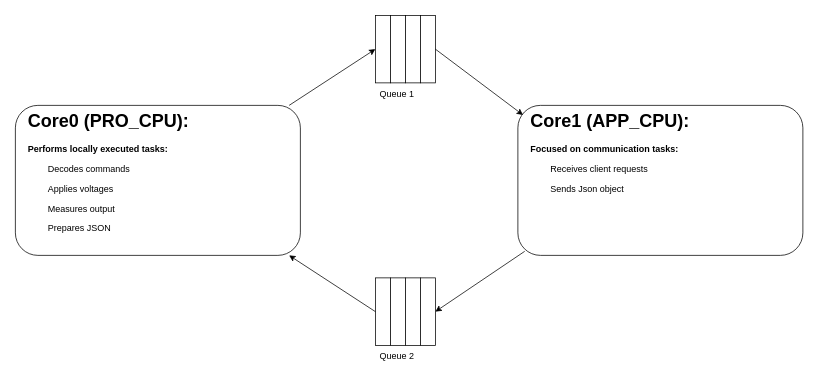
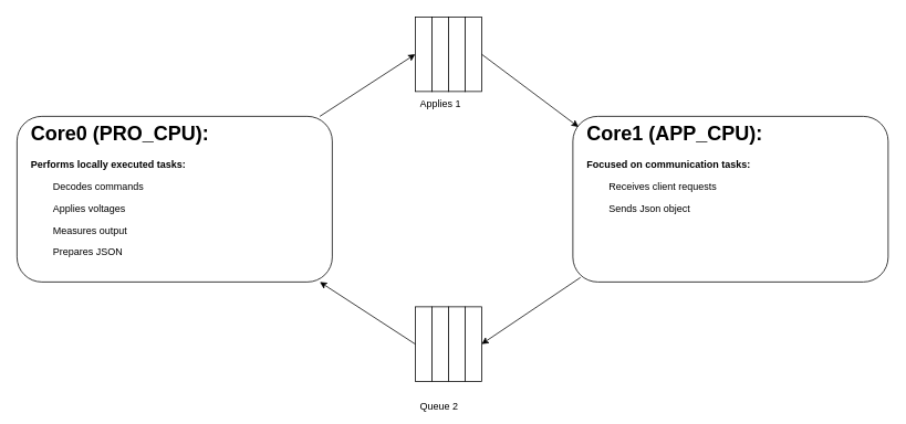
  <mxCell id="0" />
  <mxCell id="1" parent="0" />
  <mxCell id="2" value="" style="rounded=1;whiteSpace=wrap;html=1;" vertex="1" parent="1"><mxGeometry x="20" y="140" width="380" height="200" as="geometry" /></mxCell>
  <mxCell id="3" value="" style="rounded=1;whiteSpace=wrap;html=1;" vertex="1" parent="1"><mxGeometry x="690" y="140" width="380" height="200" as="geometry" /></mxCell>
  <mxCell id="4" value="&lt;h1 style=&quot;margin-top: 0px;&quot;&gt;Core0 (PRO_CPU):&lt;/h1&gt;&lt;p&gt;&lt;b&gt;Performs locally executed tasks:&lt;/b&gt;&lt;/p&gt;&lt;p&gt;&lt;span style=&quot;white-space: pre;&quot;&gt;&#09;&lt;/span&gt;Decodes commands&lt;/p&gt;&lt;p&gt;&lt;span style=&quot;background-color: transparent;&quot;&gt;&lt;span style=&quot;white-space: pre;&quot;&gt;&#09;&lt;/span&gt;Applies voltages&lt;/span&gt;&lt;/p&gt;&lt;p&gt;&lt;span style=&quot;white-space: pre;&quot;&gt;&#09;&lt;/span&gt;Measures output&lt;/p&gt;&lt;p&gt;&lt;span style=&quot;white-space: pre;&quot;&gt;&#09;&lt;/span&gt;Prepares JSON&lt;/p&gt;" style="text;html=1;whiteSpace=wrap;overflow=hidden;rounded=0;" vertex="1" parent="1"><mxGeometry x="35" y="140" width="350" height="200" as="geometry" /></mxCell>
  <mxCell id="5" value="" style="rounded=0;whiteSpace=wrap;html=1;" vertex="1" parent="1"><mxGeometry x="500" y="20" width="20" height="90" as="geometry" /></mxCell>
  <mxCell id="6" value="" style="rounded=0;whiteSpace=wrap;html=1;" vertex="1" parent="1"><mxGeometry x="520" y="20" width="20" height="90" as="geometry" /></mxCell>
  <mxCell id="7" value="" style="rounded=0;whiteSpace=wrap;html=1;" vertex="1" parent="1"><mxGeometry x="540" y="20" width="20" height="90" as="geometry" /></mxCell>
  <mxCell id="8" value="" style="rounded=0;whiteSpace=wrap;html=1;" vertex="1" parent="1"><mxGeometry x="560" y="20" width="20" height="90" as="geometry" /></mxCell>
  <mxCell id="9" value="" style="rounded=0;whiteSpace=wrap;html=1;" vertex="1" parent="1"><mxGeometry x="500" y="370" width="20" height="90" as="geometry" /></mxCell>
  <mxCell id="10" value="" style="rounded=0;whiteSpace=wrap;html=1;" vertex="1" parent="1"><mxGeometry x="520" y="370" width="20" height="90" as="geometry" /></mxCell>
  <mxCell id="11" value="" style="rounded=0;whiteSpace=wrap;html=1;" vertex="1" parent="1"><mxGeometry x="540" y="370" width="20" height="90" as="geometry" /></mxCell>
  <mxCell id="12" value="" style="rounded=0;whiteSpace=wrap;html=1;" vertex="1" parent="1"><mxGeometry x="560" y="370" width="20" height="90" as="geometry" /></mxCell>
  <mxCell id="13" value="" style="endArrow=classic;html=1;entryX=0;entryY=0.5;entryDx=0;entryDy=0;exitX=1;exitY=0;exitDx=0;exitDy=0;" edge="1" parent="1" source="4" target="5"><mxGeometry width="50" height="50" relative="1" as="geometry"><mxPoint x="380" y="130" as="sourcePoint" /><mxPoint x="430" y="80" as="targetPoint" /></mxGeometry></mxCell>
  <mxCell id="14" value="" style="endArrow=classic;html=1;entryX=0.018;entryY=0.064;entryDx=0;entryDy=0;exitX=1;exitY=0.5;exitDx=0;exitDy=0;entryPerimeter=0;" edge="1" parent="1" source="8" target="3"><mxGeometry width="50" height="50" relative="1" as="geometry"><mxPoint x="610" y="85" as="sourcePoint" /><mxPoint x="720" y="10" as="targetPoint" /></mxGeometry></mxCell>
  <mxCell id="15" value="" style="endArrow=classic;html=1;entryX=1;entryY=0.5;entryDx=0;entryDy=0;exitX=0.024;exitY=0.973;exitDx=0;exitDy=0;exitPerimeter=0;" edge="1" parent="1" source="3" target="12"><mxGeometry width="50" height="50" relative="1" as="geometry"><mxPoint x="620" y="465" as="sourcePoint" /><mxPoint x="730" y="390" as="targetPoint" /></mxGeometry></mxCell>
  <mxCell id="16" value="" style="endArrow=classic;html=1;entryX=1;entryY=1;entryDx=0;entryDy=0;exitX=0;exitY=0.5;exitDx=0;exitDy=0;" edge="1" parent="1" source="9" target="4"><mxGeometry width="50" height="50" relative="1" as="geometry"><mxPoint x="340" y="465" as="sourcePoint" /><mxPoint x="450" y="390" as="targetPoint" /></mxGeometry></mxCell>
- <mxCell id="17" value="Queue 2" style="text;strokeColor=none;fillColor=none;align=left;verticalAlign=middle;spacingLeft=4;spacingRight=4;overflow=hidden;points=[[0,0.5],[1,0.5]];portConstraint=eastwest;rotatable=0;whiteSpace=wrap;html=1;" vertex="1" parent="1"><mxGeometry x="500" y="460" width="80" height="30" as="geometry" /></mxCell>
- <mxCell id="18" value="Queue 1" style="text;strokeColor=none;fillColor=none;align=left;verticalAlign=middle;spacingLeft=4;spacingRight=4;overflow=hidden;points=[[0,0.5],[1,0.5]];portConstraint=eastwest;rotatable=0;whiteSpace=wrap;html=1;" vertex="1" parent="1"><mxGeometry x="500" y="110" width="80" height="30" as="geometry" /></mxCell>
+ <mxCell id="17" value="Queue 2" style="text;strokeColor=none;fillColor=none;align=left;verticalAlign=middle;spacingLeft=4;spacingRight=4;overflow=hidden;points=[[0,0.5],[1,0.5]];portConstraint=eastwest;rotatable=0;whiteSpace=wrap;html=1;" vertex="1" parent="1"><mxGeometry x="500" y="475" width="80" height="30" as="geometry" /></mxCell>
+ <mxCell id="18" value="Applies 1" style="text;strokeColor=none;fillColor=none;align=left;verticalAlign=middle;spacingLeft=4;spacingRight=4;overflow=hidden;points=[[0,0.5],[1,0.5]];portConstraint=eastwest;rotatable=0;whiteSpace=wrap;html=1;" vertex="1" parent="1"><mxGeometry x="500" y="110" width="80" height="30" as="geometry" /></mxCell>
  <mxCell id="19" value="&lt;h1 style=&quot;margin-top: 0px;&quot;&gt;Core1 (APP_CPU):&lt;/h1&gt;&lt;p&gt;&lt;b&gt;Focused on communication tasks:&lt;/b&gt;&lt;/p&gt;&lt;p&gt;&lt;span style=&quot;white-space: pre;&quot;&gt;&#09;&lt;/span&gt;Receives client requests&lt;/p&gt;&lt;p&gt;&lt;span style=&quot;white-space: pre;&quot;&gt;&#09;&lt;/span&gt;Sends Json object&lt;/p&gt;" style="text;html=1;whiteSpace=wrap;overflow=hidden;rounded=0;" vertex="1" parent="1"><mxGeometry x="705" y="140" width="350" height="150" as="geometry" /></mxCell>
